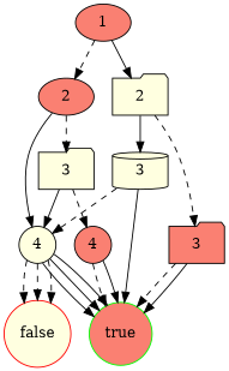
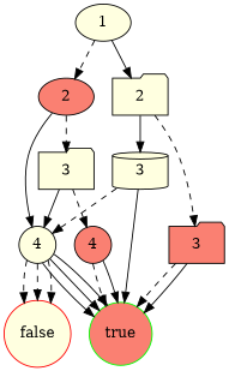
  digraph {
    node [shape=circle style=filled fillcolor=lightyellow]
    edge [style=dashed]
-   n1 [label=1 shape=ellipse fillcolor=salmon]
+   n1 [label=1 shape=ellipse]
    n2 [label=2 shape=ellipse fillcolor=salmon]
    n3 [label=2 shape=folder]
    n4 [label=3 shape=folder]
    n5 [label=4]
    n6 [label=4 fillcolor=salmon]
    n7 [color=green label=true fillcolor=salmon]
    n8 [color=red label=false]
    n9 [label=3 shape=folder fillcolor=salmon]
    n10 [label=3 shape=cylinder]
    n1 -> n2
    n1 -> n3 [style=solid]
    n2 -> n4
    n2 -> n5 [style=solid]
    n3 -> n9
    n3 -> n10 [style=solid]
    n4 -> n5 [style=solid]
    n4 -> n6
    n5 -> n7 [style=solid]
    n5 -> n7 [style=solid]
    n5 -> n7 [style=solid]
    n5 -> n8
    n5 -> n8
    n5 -> n8
    n6 -> n7
    n6 -> n7 [style=solid]
    n9 -> n7
    n9 -> n7 [style=solid]
    n10 -> n5
    n10 -> n7 [style=solid]
  }
